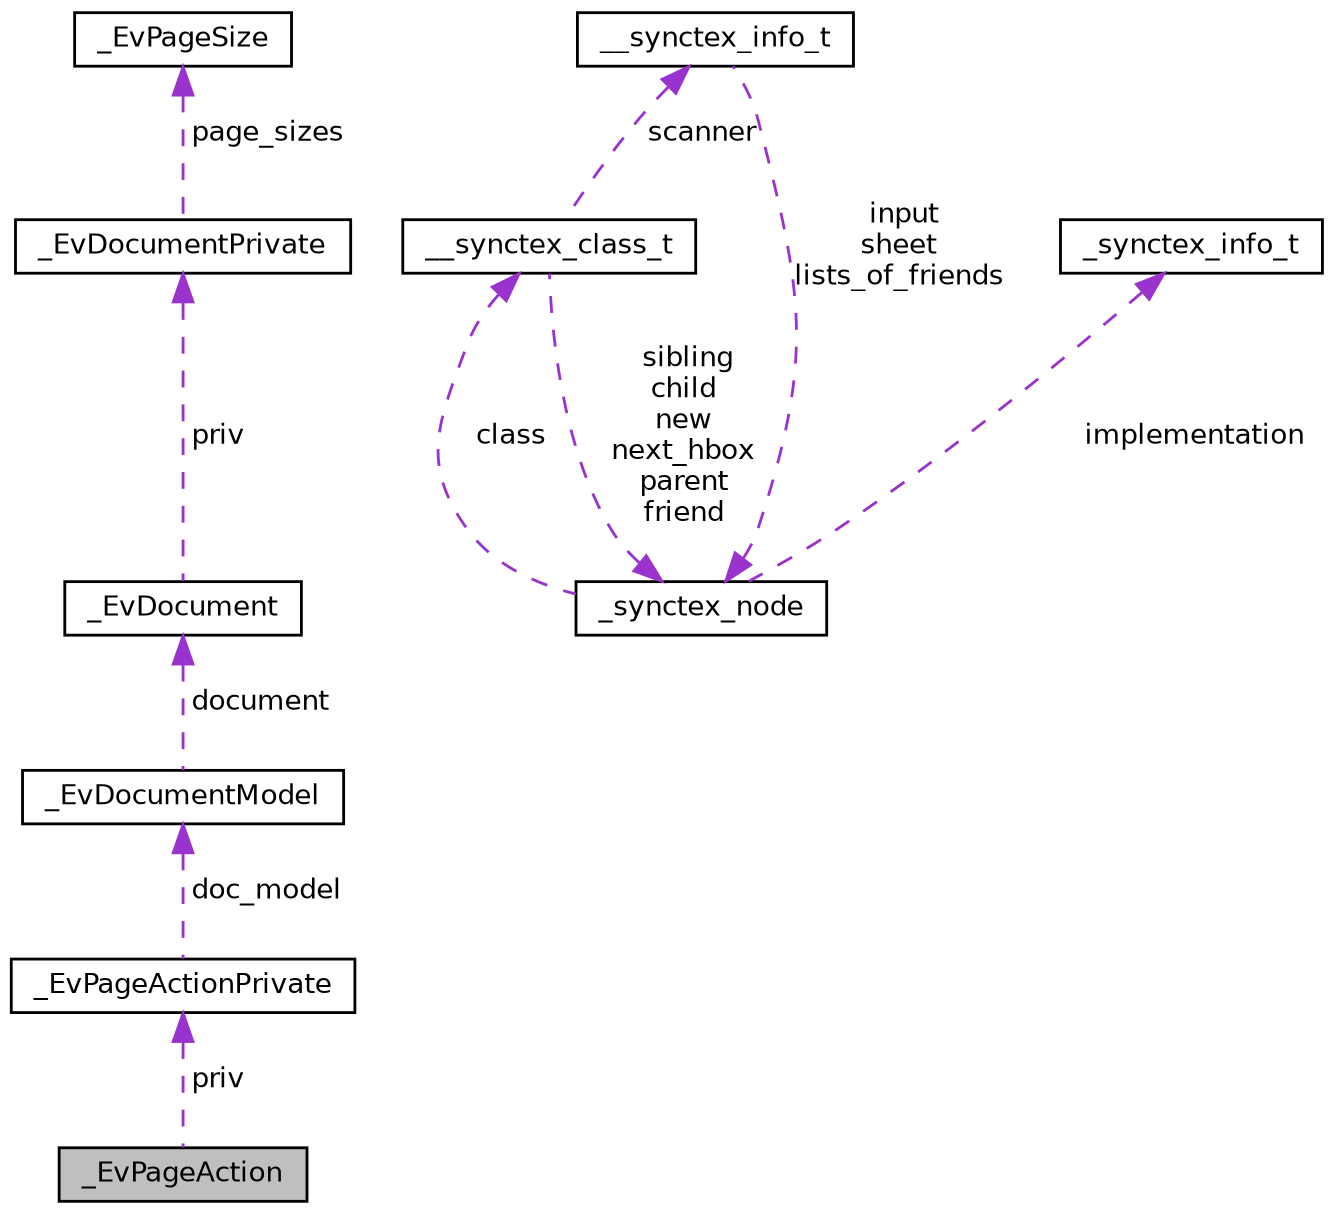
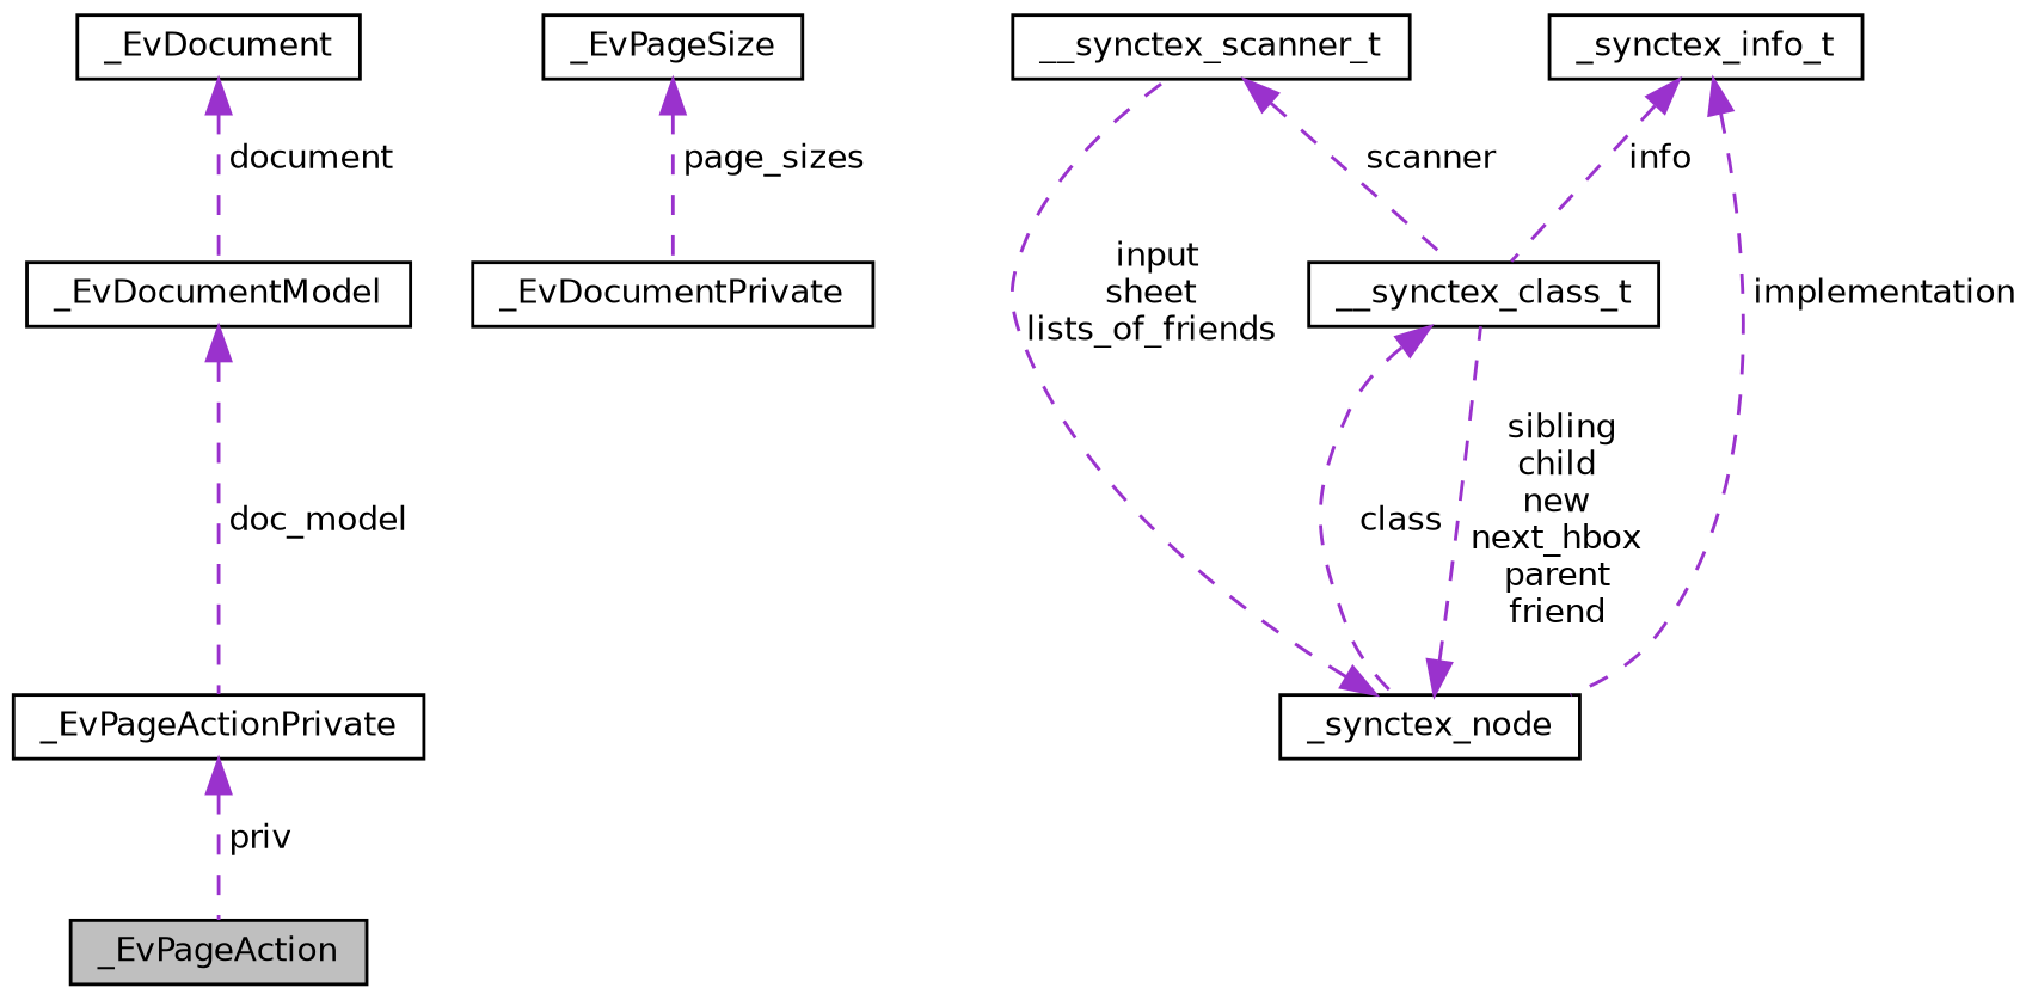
  digraph {
    node [color=black fillcolor=white fontname=Helvetica fontsize=10 shape=record style=filled]
    edge [color=darkorchid3 dir=back fontname=Helvetica fontsize=10 labelfontname=Helvetica labelfontsize=10 style=dashed]
    n1 [fillcolor=grey75 fontcolor=black height=0.2 label=_EvPageAction width=0.4]
    n2 [height=0.2 label=_EvPageActionPrivate width=0.4]
    n3 [height=0.2 label=_EvDocumentModel width=0.4]
    n4 [height=0.2 label=_EvDocument width=0.4]
    n5 [height=0.2 label=_EvDocumentPrivate width=0.4]
    n6 [height=0.2 label=_EvPageSize width=0.4]
-   n7 [height=0.2 label=__synctex_info_t width=0.4]
+   n7 [height=0.2 label=__synctex_scanner_t width=0.4]
    n8 [height=0.2 label=__synctex_class_t width=0.4]
    n9 [height=0.2 label=_synctex_node width=0.4]
    n10 [height=0.2 label=_synctex_info_t width=0.4]
    n2 -> n1 [label=" priv"]
    n3 -> n2 [label=" doc_model"]
    n4 -> n3 [label=" document"]
-   n5 -> n4 [label=" priv"]
    n6 -> n5 [label=" page_sizes"]
    n7 -> n8 [label=" scanner"]
    n8 -> n9 [label=" class"]
    n9 -> n7 [label=" input\nsheet\nlists_of_friends"]
    n9 -> n8 [label=" sibling\nchild\nnew\nnext_hbox\nparent\nfriend"]
+   n10 -> n8 [label=" info"]
    n10 -> n9 [label=" implementation"]
  }
